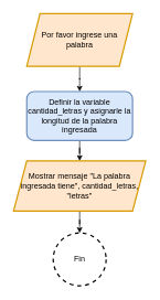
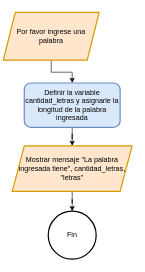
  <mxCell id="0" />
  <mxCell id="1" parent="0" />
  <mxCell id="2" value="" style="edgeStyle=orthogonalEdgeStyle;rounded=0;orthogonalLoop=1;jettySize=auto;html=1;" edge="1" parent="1" source="3" target="5"><mxGeometry relative="1" as="geometry" /></mxCell>
- <mxCell id="3" value="Por favor ingrese una palabra" style="shape=parallelogram;perimeter=parallelogramPerimeter;whiteSpace=wrap;html=1;fixedSize=1;strokeWidth=2;fillColor=#ffe6cc;strokeColor=#d79b00;" vertex="1" parent="1"><mxGeometry x="40" y="20" width="160" height="80" as="geometry" /></mxCell>
+ <mxCell id="3" value="Por favor ingrese una palabra" style="shape=parallelogram;perimeter=parallelogramPerimeter;whiteSpace=wrap;html=1;fixedSize=1;strokeWidth=2;fillColor=#ffe6cc;strokeColor=#d79b00;" vertex="1" parent="1"><mxGeometry x="5" y="20" width="160" height="80" as="geometry" /></mxCell>
  <mxCell id="4" value="" style="edgeStyle=orthogonalEdgeStyle;rounded=0;orthogonalLoop=1;jettySize=auto;html=1;" edge="1" parent="1" source="5" target="7"><mxGeometry relative="1" as="geometry" /></mxCell>
  <mxCell id="5" value="Definir la variable cantidad_letras y asignarle la longitud de la palabra ingresada" style="rounded=1;whiteSpace=wrap;html=1;strokeWidth=2;fillColor=#dae8fc;strokeColor=#6c8ebf;" vertex="1" parent="1"><mxGeometry x="40" y="138" width="160" height="74" as="geometry" /></mxCell>
  <mxCell id="6" value="" style="edgeStyle=orthogonalEdgeStyle;rounded=0;orthogonalLoop=1;jettySize=auto;html=1;" edge="1" parent="1" source="7" target="8"><mxGeometry relative="1" as="geometry" /></mxCell>
  <mxCell id="7" value="Mostrar mensaje &quot;La palabra ingresada tiene&quot;, cantidad_letras, &quot;letras&quot;" style="shape=parallelogram;perimeter=parallelogramPerimeter;whiteSpace=wrap;html=1;fixedSize=1;rounded=0;strokeWidth=2;fillColor=#ffe6cc;strokeColor=#d79b00;" vertex="1" parent="1"><mxGeometry x="20" y="243" width="200" height="76" as="geometry" /></mxCell>
- <mxCell id="8" value="Fin" style="ellipse;whiteSpace=wrap;html=1;rounded=0;strokeWidth=2;dashed=1;" vertex="1" parent="1"><mxGeometry x="80" y="352" width="80" height="80" as="geometry" /></mxCell>
+ <mxCell id="8" value="Fin" style="ellipse;whiteSpace=wrap;html=1;rounded=0;strokeWidth=2;" vertex="1" parent="1"><mxGeometry x="80" y="352" width="80" height="80" as="geometry" /></mxCell>
